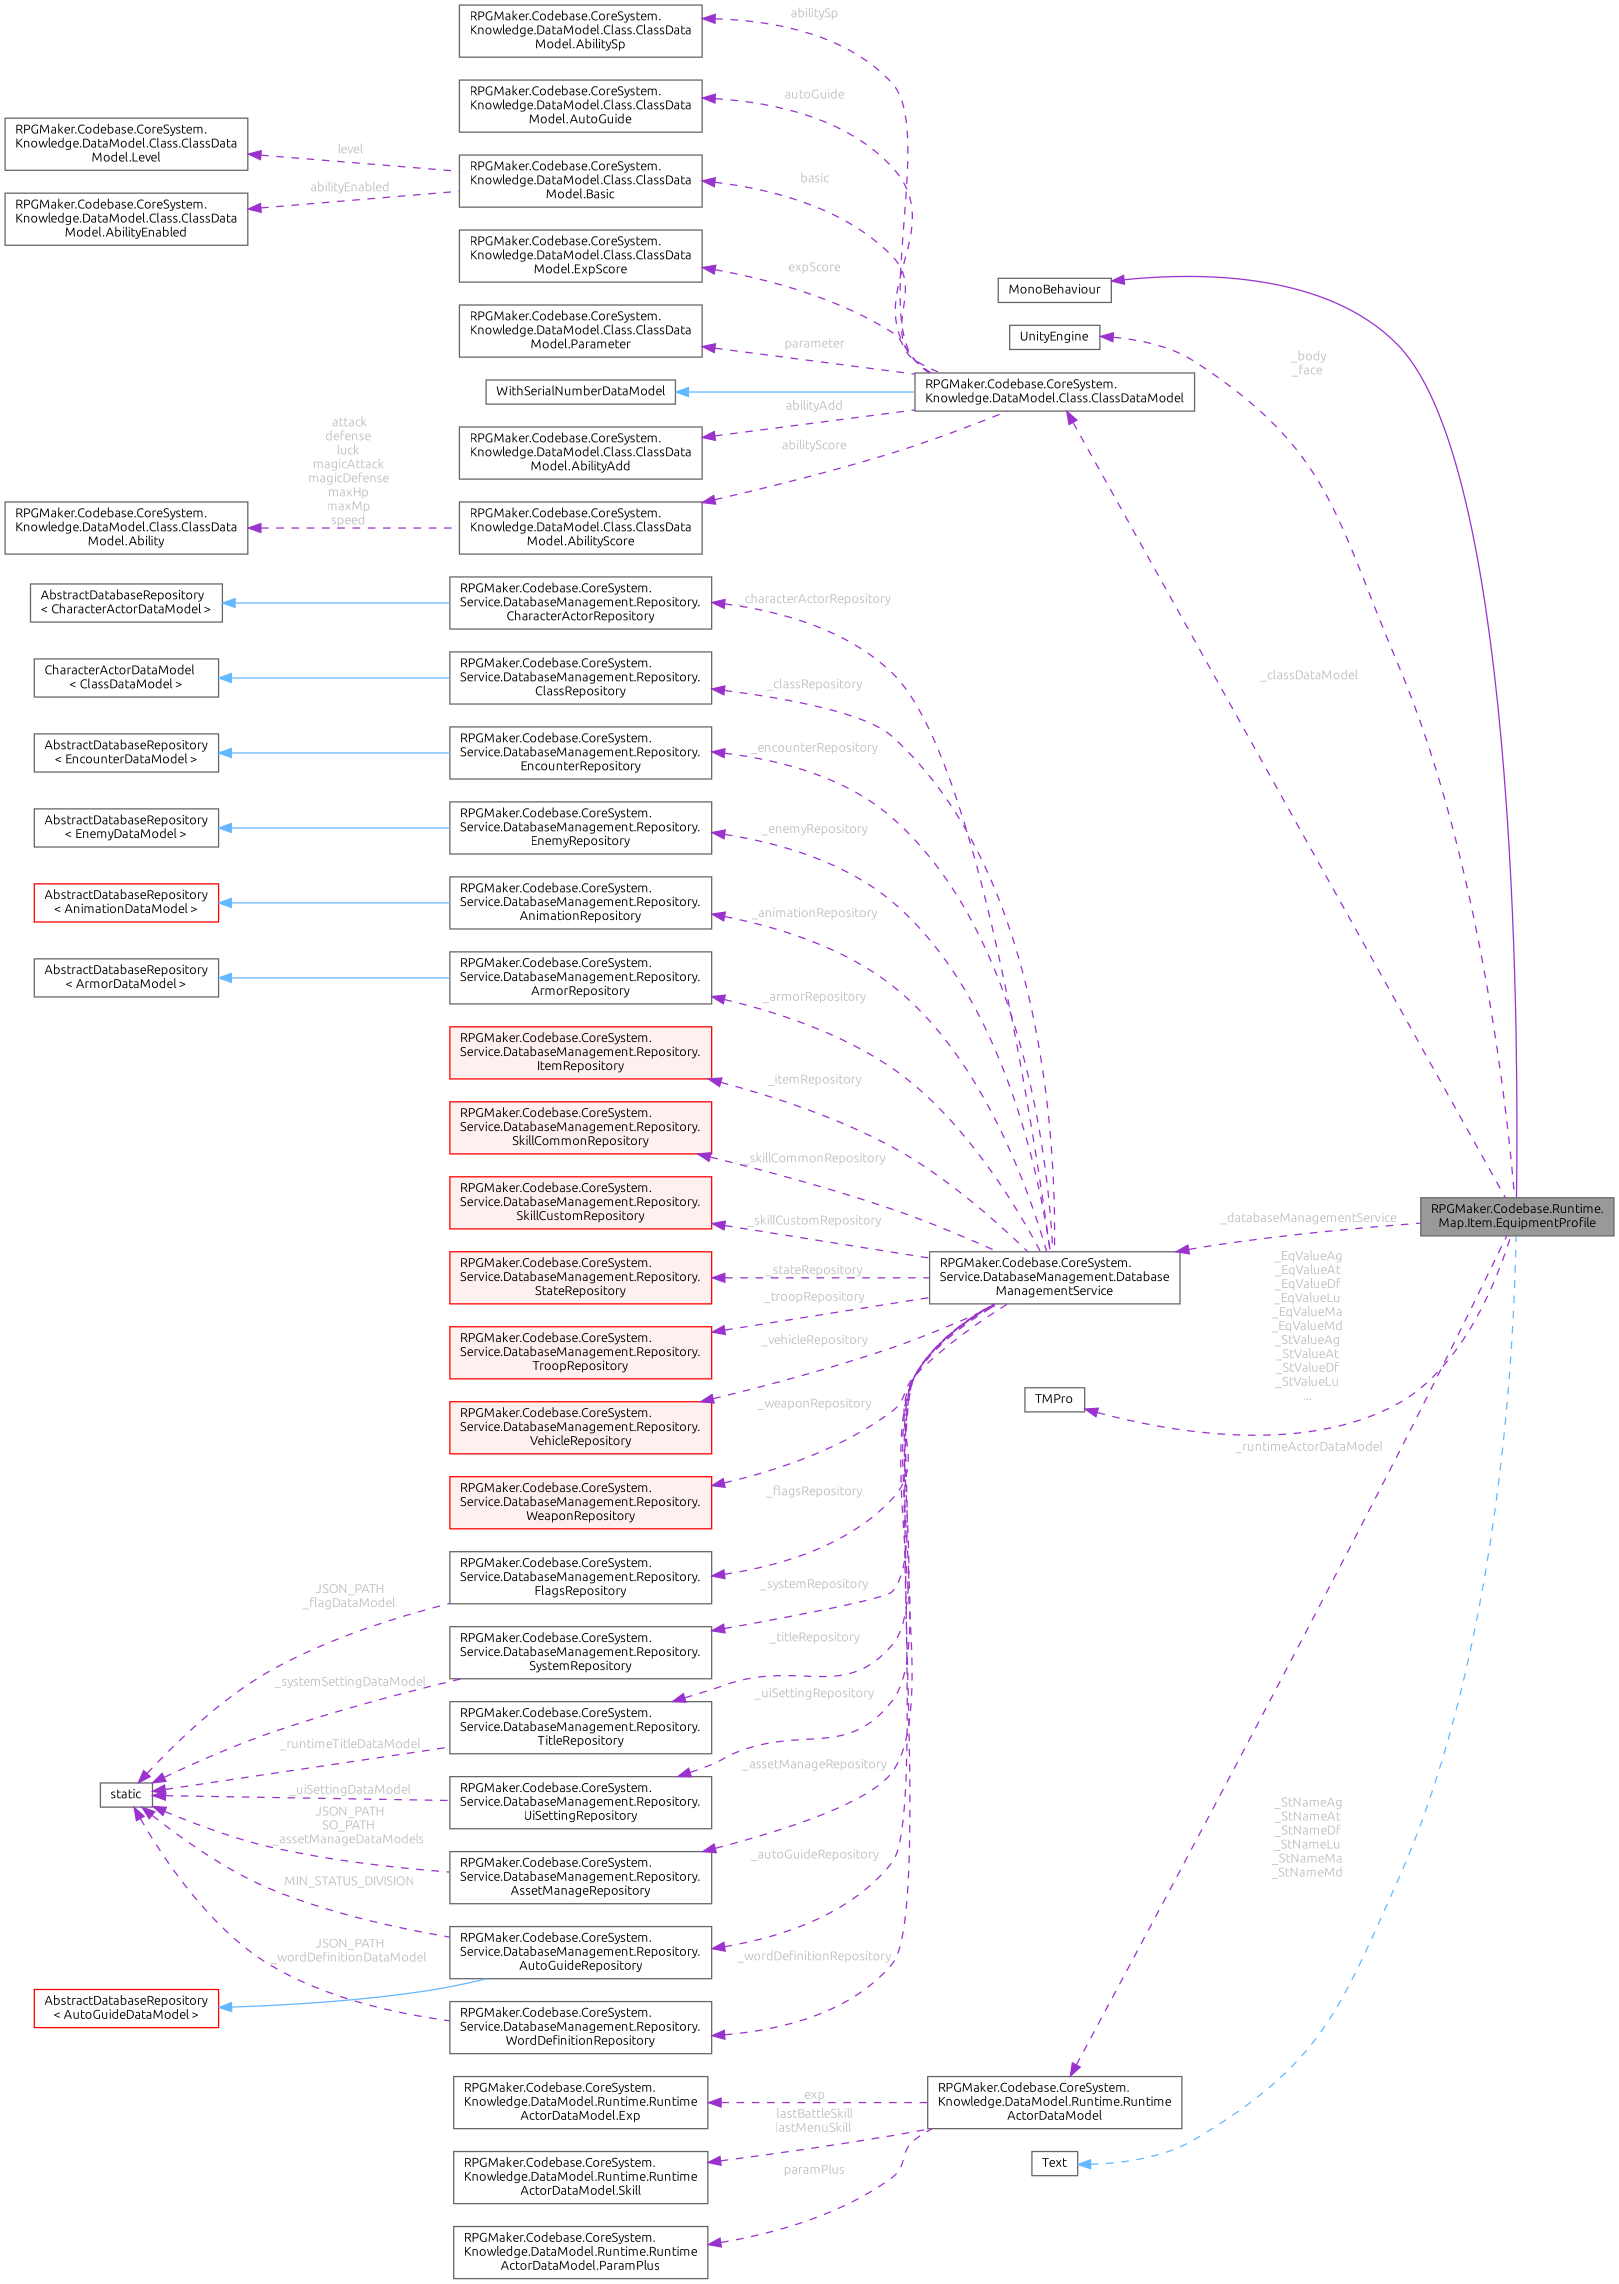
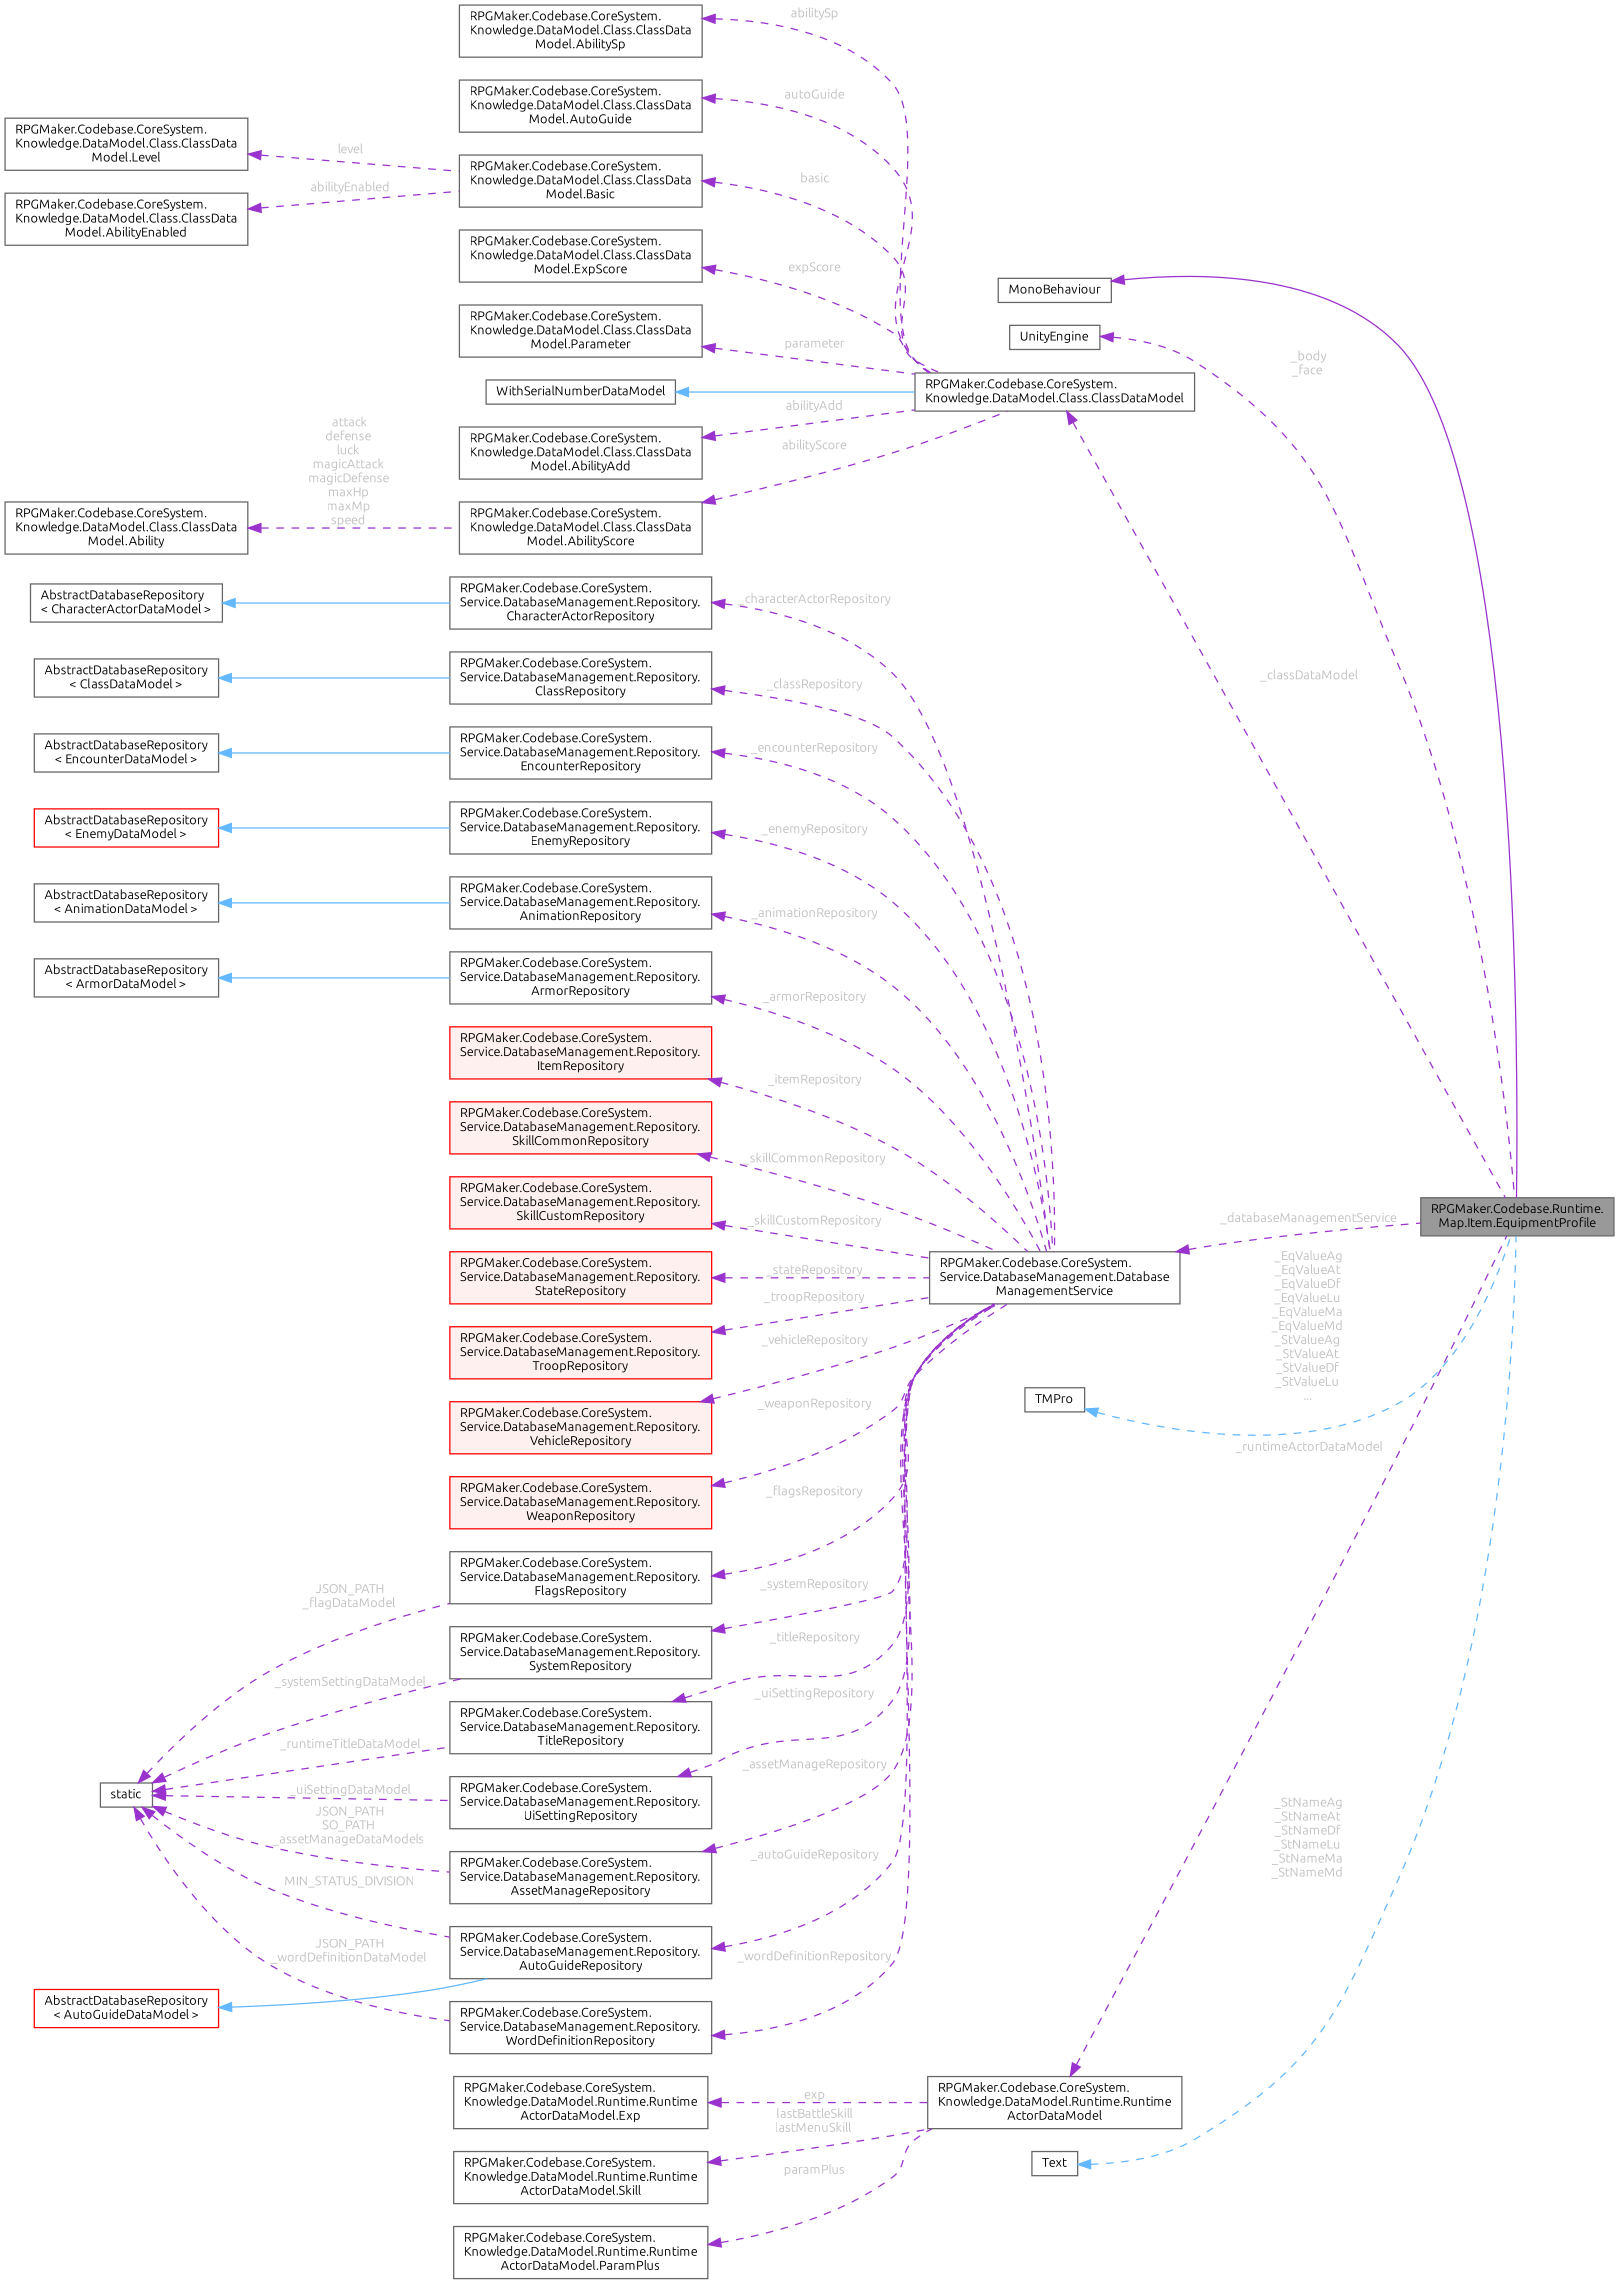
  digraph {
    fontname=Ubuntu
    rankdir=LR
    node [color=gray40 fillcolor=white fontname=Ubuntu fontsize=10 shape=box style=filled]
    edge [color=darkorchid3 dir=back fontname=Ubuntu fontsize=10 labelfontname=Helvetica labelfontsize=10 style=dashed fontcolor=grey]
    n1 [fillcolor=grey60 fontcolor=black height=0.2 label="RPGMaker.Codebase.Runtime.\lMap.Item.EquipmentProfile" width=0.4]
    n2 [height=0.2 label=MonoBehaviour width=0.4]
    n3 [height=0.2 label=UnityEngine width=0.4]
    n4 [height=0.2 label="RPGMaker.Codebase.CoreSystem.\lKnowledge.DataModel.Class.ClassDataModel" width=0.4]
    n5 [height=0.2 label=WithSerialNumberDataModel width=0.4]
    n6 [height=0.2 label="RPGMaker.Codebase.CoreSystem.\lKnowledge.DataModel.Class.ClassData\lModel.AbilityAdd" width=0.4]
    n7 [height=0.2 label="RPGMaker.Codebase.CoreSystem.\lKnowledge.DataModel.Class.ClassData\lModel.AbilityScore" width=0.4]
    n8 [height=0.2 label="RPGMaker.Codebase.CoreSystem.\lKnowledge.DataModel.Class.ClassData\lModel.Ability" width=0.4]
    n9 [height=0.2 label="RPGMaker.Codebase.CoreSystem.\lKnowledge.DataModel.Class.ClassData\lModel.AbilitySp" width=0.4]
    n10 [height=0.2 label="RPGMaker.Codebase.CoreSystem.\lKnowledge.DataModel.Class.ClassData\lModel.AutoGuide" width=0.4]
    n11 [height=0.2 label="RPGMaker.Codebase.CoreSystem.\lKnowledge.DataModel.Class.ClassData\lModel.Basic" width=0.4]
    n12 [height=0.2 label="RPGMaker.Codebase.CoreSystem.\lKnowledge.DataModel.Class.ClassData\lModel.AbilityEnabled" width=0.4]
    n13 [height=0.2 label="RPGMaker.Codebase.CoreSystem.\lKnowledge.DataModel.Class.ClassData\lModel.Level" width=0.4]
    n14 [height=0.2 label="RPGMaker.Codebase.CoreSystem.\lKnowledge.DataModel.Class.ClassData\lModel.ExpScore" width=0.4]
    n15 [height=0.2 label="RPGMaker.Codebase.CoreSystem.\lKnowledge.DataModel.Class.ClassData\lModel.Parameter" width=0.4]
    n16 [height=0.2 label="RPGMaker.Codebase.CoreSystem.\lService.DatabaseManagement.Database\lManagementService" width=0.4]
    n17 [height=0.2 label="RPGMaker.Codebase.CoreSystem.\lService.DatabaseManagement.Repository.\lAnimationRepository" width=0.4]
-   n18 [color=red height=0.2 label="AbstractDatabaseRepository\l\< AnimationDataModel \>" width=0.4]
+   n18 [height=0.2 label="AbstractDatabaseRepository\l\< AnimationDataModel \>" width=0.4]
    n19 [height=0.2 label="RPGMaker.Codebase.CoreSystem.\lService.DatabaseManagement.Repository.\lArmorRepository" width=0.4]
    n20 [height=0.2 label="AbstractDatabaseRepository\l\< ArmorDataModel \>" width=0.4]
    n21 [height=0.2 label="RPGMaker.Codebase.CoreSystem.\lService.DatabaseManagement.Repository.\lAssetManageRepository" width=0.4]
    n22 [height=0.2 label=static width=0.4]
    n23 [height=0.2 label="RPGMaker.Codebase.CoreSystem.\lService.DatabaseManagement.Repository.\lAutoGuideRepository" width=0.4]
    n24 [height=0.2 label="RPGMaker.Codebase.CoreSystem.\lService.DatabaseManagement.Repository.\lFlagsRepository" width=0.4]
    n25 [height=0.2 label="RPGMaker.Codebase.CoreSystem.\lService.DatabaseManagement.Repository.\lSystemRepository" width=0.4]
    n26 [height=0.2 label="RPGMaker.Codebase.CoreSystem.\lService.DatabaseManagement.Repository.\lTitleRepository" width=0.4]
    n27 [height=0.2 label="RPGMaker.Codebase.CoreSystem.\lService.DatabaseManagement.Repository.\lUiSettingRepository" width=0.4]
    n28 [height=0.2 label="RPGMaker.Codebase.CoreSystem.\lService.DatabaseManagement.Repository.\lWordDefinitionRepository" width=0.4]
    n29 [color=red height=0.2 label="AbstractDatabaseRepository\l\< AutoGuideDataModel \>" width=0.4]
    n30 [height=0.2 label="RPGMaker.Codebase.CoreSystem.\lService.DatabaseManagement.Repository.\lCharacterActorRepository" width=0.4]
    n31 [height=0.2 label="AbstractDatabaseRepository\l\< CharacterActorDataModel \>" width=0.4]
    n32 [height=0.2 label="RPGMaker.Codebase.CoreSystem.\lService.DatabaseManagement.Repository.\lClassRepository" width=0.4]
-   n33 [height=0.2 label="CharacterActorDataModel\l\< ClassDataModel \>" width=0.4]
+   n33 [height=0.2 label="AbstractDatabaseRepository\l\< ClassDataModel \>" width=0.4]
    n34 [height=0.2 label="RPGMaker.Codebase.CoreSystem.\lService.DatabaseManagement.Repository.\lEncounterRepository" width=0.4]
    n35 [height=0.2 label="AbstractDatabaseRepository\l\< EncounterDataModel \>" width=0.4]
    n36 [height=0.2 label="RPGMaker.Codebase.CoreSystem.\lService.DatabaseManagement.Repository.\lEnemyRepository" width=0.4]
-   n37 [height=0.2 label="AbstractDatabaseRepository\l\< EnemyDataModel \>" width=0.4]
+   n37 [color=red height=0.2 label="AbstractDatabaseRepository\l\< EnemyDataModel \>" width=0.4]
    n38 [color=red fillcolor="#FFF0F0" height=0.2 label="RPGMaker.Codebase.CoreSystem.\lService.DatabaseManagement.Repository.\lItemRepository" width=0.4]
    n39 [color=red fillcolor="#FFF0F0" height=0.2 label="RPGMaker.Codebase.CoreSystem.\lService.DatabaseManagement.Repository.\lSkillCommonRepository" width=0.4]
    n40 [color=red fillcolor="#FFF0F0" height=0.2 label="RPGMaker.Codebase.CoreSystem.\lService.DatabaseManagement.Repository.\lSkillCustomRepository" width=0.4]
    n41 [color=red fillcolor="#FFF0F0" height=0.2 label="RPGMaker.Codebase.CoreSystem.\lService.DatabaseManagement.Repository.\lStateRepository" width=0.4]
    n42 [color=red fillcolor="#FFF0F0" height=0.2 label="RPGMaker.Codebase.CoreSystem.\lService.DatabaseManagement.Repository.\lTroopRepository" width=0.4]
    n43 [color=red fillcolor="#FFF0F0" height=0.2 label="RPGMaker.Codebase.CoreSystem.\lService.DatabaseManagement.Repository.\lVehicleRepository" width=0.4]
    n44 [color=red fillcolor="#FFF0F0" height=0.2 label="RPGMaker.Codebase.CoreSystem.\lService.DatabaseManagement.Repository.\lWeaponRepository" width=0.4]
    n45 [height=0.2 label=TMPro width=0.4]
    n46 [height=0.2 label="RPGMaker.Codebase.CoreSystem.\lKnowledge.DataModel.Runtime.Runtime\lActorDataModel" width=0.4]
    n47 [height=0.2 label="RPGMaker.Codebase.CoreSystem.\lKnowledge.DataModel.Runtime.Runtime\lActorDataModel.Exp" width=0.4]
    n48 [height=0.2 label="RPGMaker.Codebase.CoreSystem.\lKnowledge.DataModel.Runtime.Runtime\lActorDataModel.Skill" width=0.4]
    n49 [height=0.2 label="RPGMaker.Codebase.CoreSystem.\lKnowledge.DataModel.Runtime.Runtime\lActorDataModel.ParamPlus" width=0.4]
    n50 [height=0.2 label=Text width=0.4]
    n2 -> n1 [style=solid fontcolor=""]
    n3 -> n1 [label=" _body\n_face"]
    n4 -> n1 [label=" _classDataModel"]
    n5 -> n4 [color=steelblue1 style=solid fontcolor=""]
    n6 -> n4 [label=" abilityAdd"]
    n7 -> n4 [label=" abilityScore"]
    n8 -> n7 [label=" attack\ndefense\nluck\nmagicAttack\nmagicDefense\nmaxHp\nmaxMp\nspeed"]
    n9 -> n4 [label=" abilitySp"]
    n10 -> n4 [label=" autoGuide"]
    n11 -> n4 [label=" basic"]
    n12 -> n11 [label=" abilityEnabled"]
    n13 -> n11 [label=" level"]
    n14 -> n4 [label=" expScore"]
    n15 -> n4 [label=" parameter"]
    n16 -> n1 [label=" _databaseManagementService"]
    n17 -> n16 [label=" _animationRepository"]
    n18 -> n17 [color=steelblue1 style=solid fontcolor=""]
    n19 -> n16 [label=" _armorRepository"]
    n20 -> n19 [color=steelblue1 style=solid fontcolor=""]
    n21 -> n16 [label=" _assetManageRepository"]
    n22 -> n21 [label=" JSON_PATH\nSO_PATH\n_assetManageDataModels"]
    n22 -> n23 [label=" MIN_STATUS_DIVISION"]
    n22 -> n24 [label=" JSON_PATH\n_flagDataModel"]
    n22 -> n25 [label=" _systemSettingDataModel"]
    n22 -> n26 [label=" _runtimeTitleDataModel"]
    n22 -> n27 [label=" _uiSettingDataModel"]
    n22 -> n28 [label=" JSON_PATH\n_wordDefinitionDataModel"]
    n23 -> n16 [label=" _autoGuideRepository"]
    n24 -> n16 [label=" _flagsRepository"]
    n25 -> n16 [label=" _systemRepository"]
    n26 -> n16 [label=" _titleRepository"]
    n27 -> n16 [label=" _uiSettingRepository"]
    n28 -> n16 [label=" _wordDefinitionRepository"]
    n29 -> n23 [color=steelblue1 style=solid fontcolor=""]
    n30 -> n16 [label=" _characterActorRepository"]
    n31 -> n30 [color=steelblue1 style=solid fontcolor=""]
    n32 -> n16 [label=" _classRepository"]
    n33 -> n32 [color=steelblue1 style=solid fontcolor=""]
    n34 -> n16 [label=" _encounterRepository"]
    n35 -> n34 [color=steelblue1 style=solid fontcolor=""]
    n36 -> n16 [label=" _enemyRepository"]
    n37 -> n36 [color=steelblue1 style=solid fontcolor=""]
    n38 -> n16 [label=" _itemRepository"]
    n39 -> n16 [label=" _skillCommonRepository"]
    n40 -> n16 [label=" _skillCustomRepository"]
    n41 -> n16 [label=" _stateRepository"]
    n42 -> n16 [label=" _troopRepository"]
    n43 -> n16 [label=" _vehicleRepository"]
    n44 -> n16 [label=" _weaponRepository"]
-   n45 -> n1 [label=" _EqValueAg\n_EqValueAt\n_EqValueDf\n_EqValueLu\n_EqValueMa\n_EqValueMd\n_StValueAg\n_StValueAt\n_StValueDf\n_StValueLu\n..."]
+   n45 -> n1 [color=steelblue1 label=" _EqValueAg\n_EqValueAt\n_EqValueDf\n_EqValueLu\n_EqValueMa\n_EqValueMd\n_StValueAg\n_StValueAt\n_StValueDf\n_StValueLu\n..."]
    n46 -> n1 [label=" _runtimeActorDataModel"]
    n47 -> n46 [label=" exp"]
    n48 -> n46 [label=" lastBattleSkill\nlastMenuSkill"]
    n49 -> n46 [label=" paramPlus"]
    n50 -> n1 [color=steelblue1 label=" _StNameAg\n_StNameAt\n_StNameDf\n_StNameLu\n_StNameMa\n_StNameMd"]
  }
